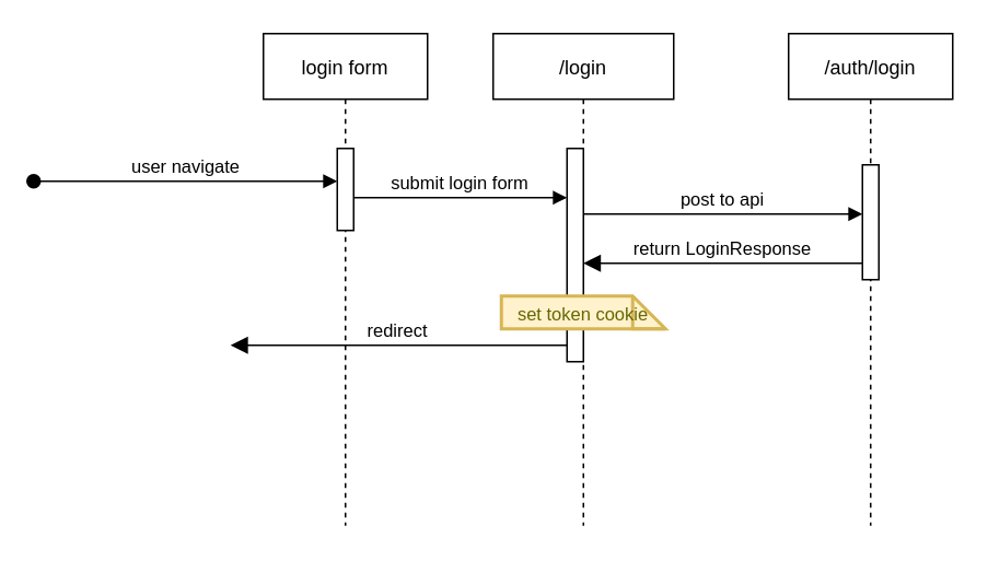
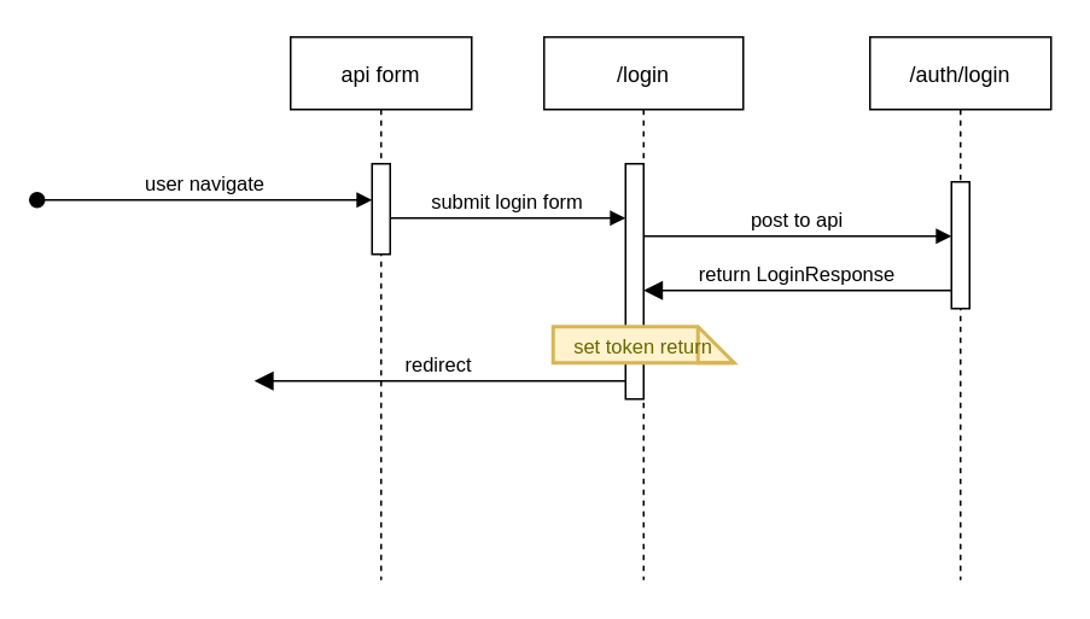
  <mxCell id="0" />
  <mxCell id="1" parent="0" />
  <mxCell id="2" value="/login" style="shape=umlLifeline;perimeter=lifelinePerimeter;container=1;collapsible=0;recursiveResize=0;rounded=0;shadow=0;strokeWidth=1;" vertex="1" parent="1"><mxGeometry x="300" y="20" width="110" height="300" as="geometry" /></mxCell>
  <mxCell id="3" value="" style="points=[];perimeter=orthogonalPerimeter;rounded=0;shadow=0;strokeWidth=1;" vertex="1" parent="2"><mxGeometry x="45" y="70" width="10" height="130" as="geometry" /></mxCell>
- <mxCell id="4" value="&lt;font style=&quot;font-size: 11px;&quot;&gt;set token cookie&lt;/font&gt;" style="shape=note;strokeWidth=2;fontSize=14;size=20;whiteSpace=wrap;html=1;fillColor=#fff2cc;strokeColor=#d6b656;fontColor=#666600;" vertex="1" parent="2"><mxGeometry x="5" y="160" width="100" height="20" as="geometry" /></mxCell>
+ <mxCell id="4" value="&lt;font style=&quot;font-size: 11px;&quot;&gt;set token return&lt;/font&gt;" style="shape=note;strokeWidth=2;fontSize=14;size=20;whiteSpace=wrap;html=1;fillColor=#fff2cc;strokeColor=#d6b656;fontColor=#666600;" vertex="1" parent="2"><mxGeometry x="5" y="160" width="100" height="20" as="geometry" /></mxCell>
  <mxCell id="5" value="/auth/login" style="shape=umlLifeline;perimeter=lifelinePerimeter;container=1;collapsible=0;recursiveResize=0;rounded=0;shadow=0;strokeWidth=1;" vertex="1" parent="1"><mxGeometry x="480" y="20" width="100" height="300" as="geometry" /></mxCell>
  <mxCell id="6" value="" style="points=[];perimeter=orthogonalPerimeter;rounded=0;shadow=0;strokeWidth=1;" vertex="1" parent="5"><mxGeometry x="45" y="80" width="10" height="70" as="geometry" /></mxCell>
  <mxCell id="7" value="submit login form" style="verticalAlign=bottom;endArrow=block;shadow=0;strokeWidth=1;" edge="1" parent="1" source="10" target="3"><mxGeometry relative="1" as="geometry"><mxPoint x="455" y="100" as="sourcePoint" /><mxPoint x="310" y="100" as="targetPoint" /><Array as="points"><mxPoint x="320" y="120" /></Array></mxGeometry></mxCell>
  <mxCell id="8" value="user navigate" style="verticalAlign=bottom;startArrow=oval;endArrow=block;startSize=8;shadow=0;strokeWidth=1;" edge="1" parent="1" target="10"><mxGeometry relative="1" as="geometry"><mxPoint x="20" y="110" as="sourcePoint" /><mxPoint x="180" y="110" as="targetPoint" /></mxGeometry></mxCell>
- <mxCell id="9" value="login form" style="shape=umlLifeline;perimeter=lifelinePerimeter;container=1;collapsible=0;recursiveResize=0;rounded=0;shadow=0;strokeWidth=1;" vertex="1" parent="1"><mxGeometry x="160" y="20" width="100" height="300" as="geometry" /></mxCell>
+ <mxCell id="9" value="api form" style="shape=umlLifeline;perimeter=lifelinePerimeter;container=1;collapsible=0;recursiveResize=0;rounded=0;shadow=0;strokeWidth=1;" vertex="1" parent="1"><mxGeometry x="160" y="20" width="100" height="300" as="geometry" /></mxCell>
  <mxCell id="10" value="" style="points=[];perimeter=orthogonalPerimeter;rounded=0;shadow=0;strokeWidth=1;" vertex="1" parent="9"><mxGeometry x="45" y="70" width="10" height="50" as="geometry" /></mxCell>
  <mxCell id="11" value="redirect" style="verticalAlign=bottom;endArrow=block;endSize=8;shadow=0;strokeWidth=1;endFill=1;" edge="1" parent="9" source="3"><mxGeometry relative="1" as="geometry"><mxPoint x="-20" y="190" as="targetPoint" /><mxPoint x="130" y="180" as="sourcePoint" /></mxGeometry></mxCell>
  <mxCell id="12" value="post to api" style="verticalAlign=bottom;endArrow=block;shadow=0;strokeWidth=1;" edge="1" parent="1" source="3" target="6"><mxGeometry relative="1" as="geometry"><mxPoint x="390" y="170" as="sourcePoint" /><mxPoint x="355" y="130" as="targetPoint" /><Array as="points"><mxPoint x="380" y="130" /></Array></mxGeometry></mxCell>
  <mxCell id="13" value="return LoginResponse" style="verticalAlign=bottom;endArrow=block;endSize=8;shadow=0;strokeWidth=1;endFill=1;" edge="1" parent="1" source="6" target="3"><mxGeometry relative="1" as="geometry"><mxPoint x="390" y="170" as="targetPoint" /><mxPoint x="500" y="170" as="sourcePoint" /><Array as="points"><mxPoint x="480" y="160" /></Array></mxGeometry></mxCell>
